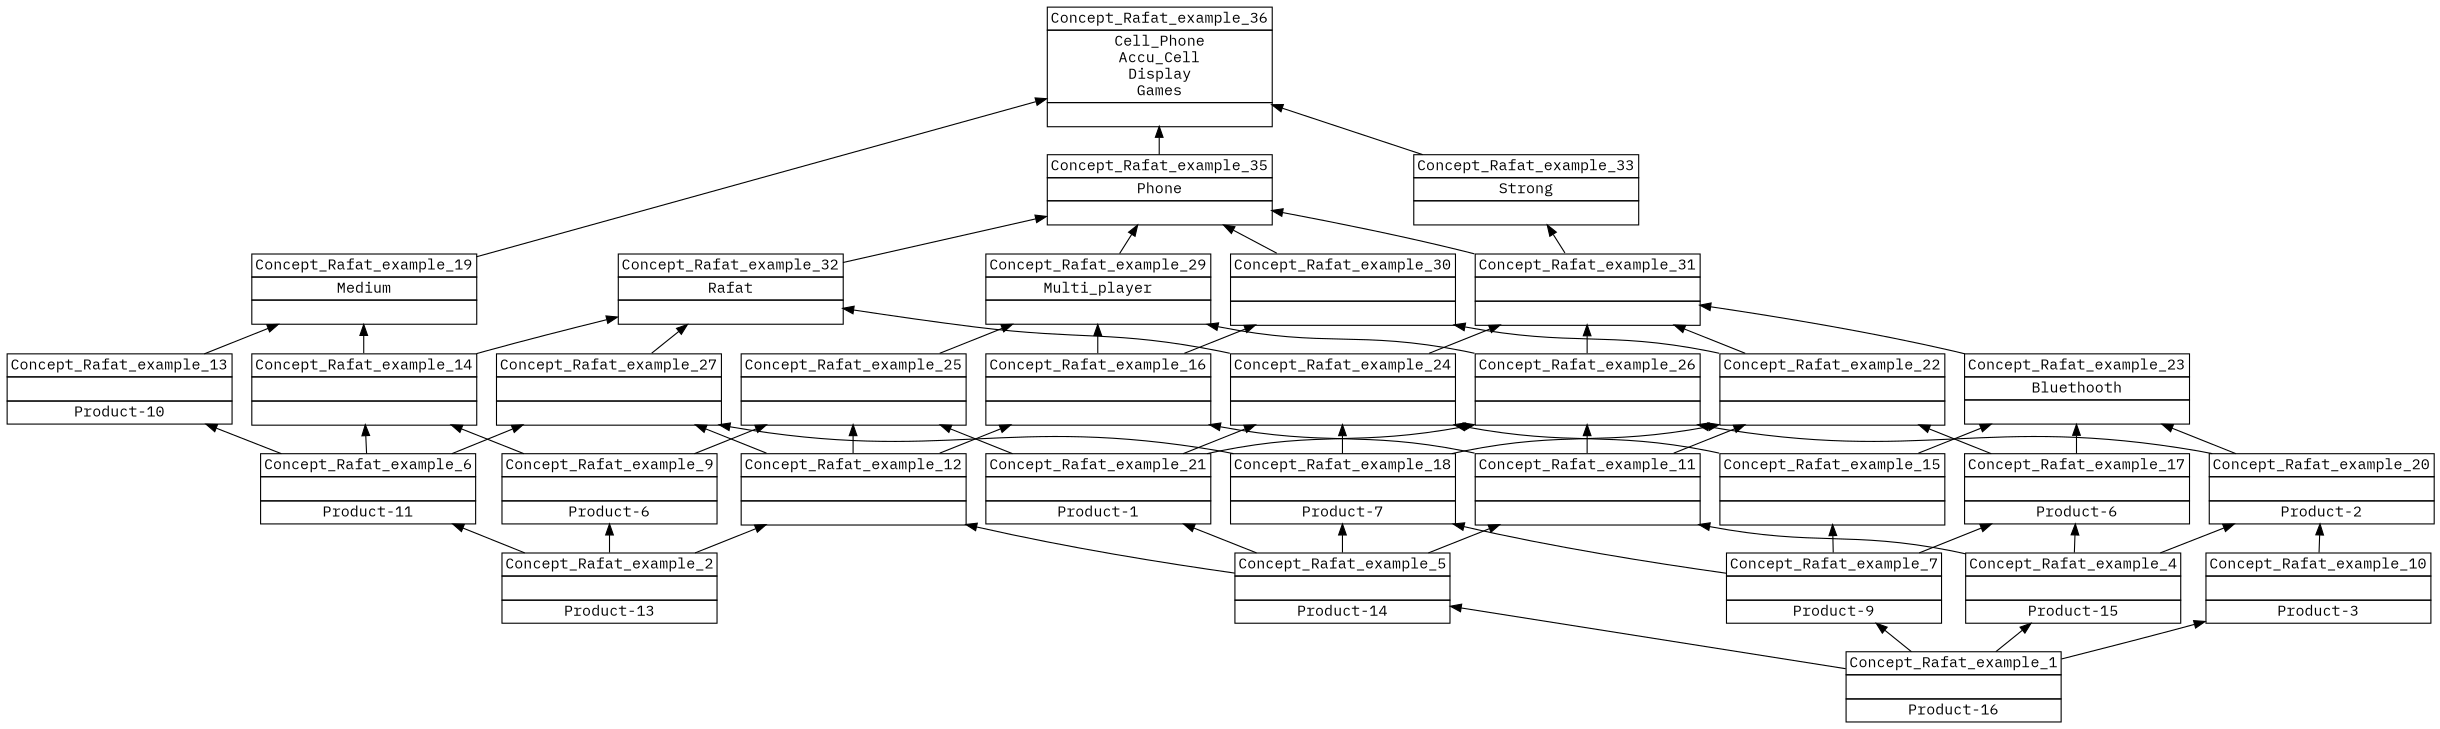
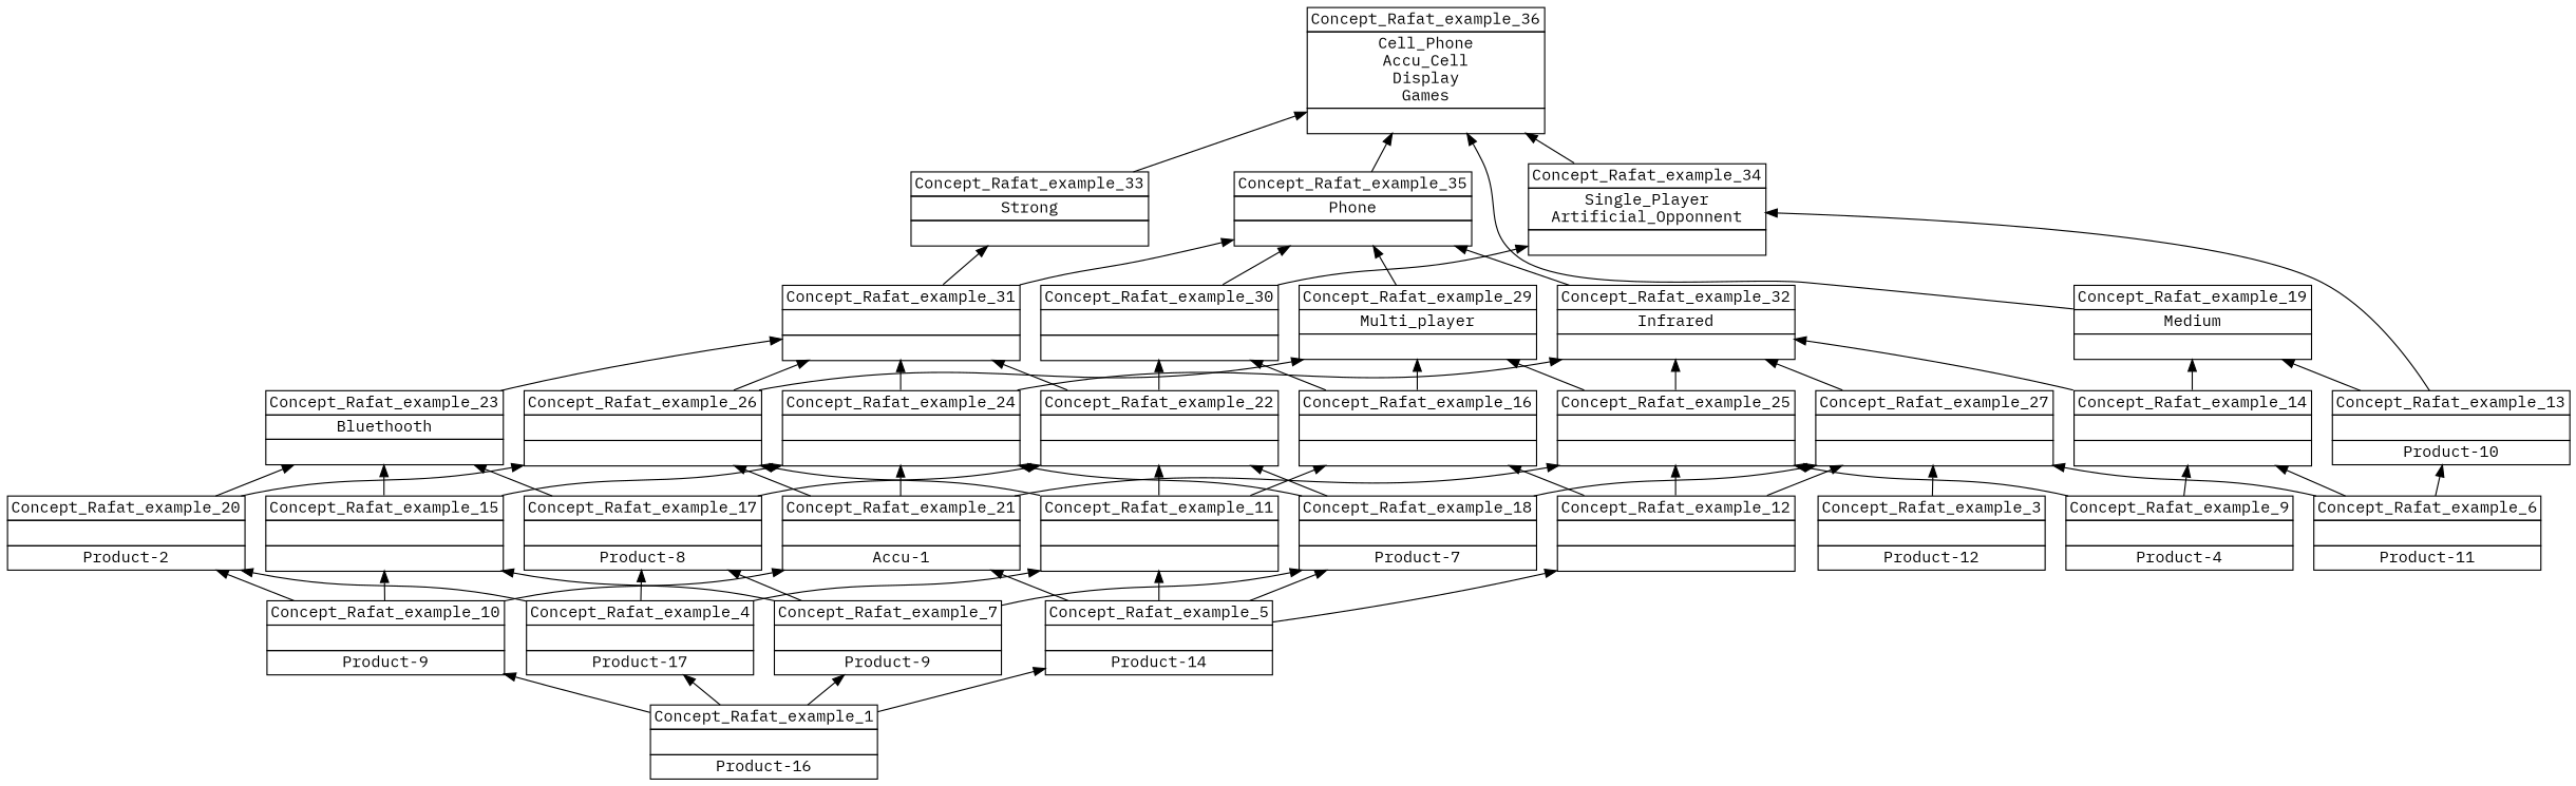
  digraph {
    fontname="IBM Plex Mono"
    nodesep=0.2
    rankdir=BT
    ranksep=0.3
    node [fontname="IBM Plex Mono" margin="0.03,0.03" shape=none]
    edge [fontname="IBM Plex Mono" headport=p tailport=p]
    n1 [label=<<table border="0" cellborder="1" cellspacing="0" port="p"><tr><td>Concept_Rafat_example_36</td></tr><tr><td>Cell_Phone<br/>Accu_Cell<br/>Display<br/>Games<br/></td></tr><tr><td><br/></td></tr></table>>]
    n2 [label=<<table border="0" cellborder="1" cellspacing="0" port="p"><tr><td>Concept_Rafat_example_35</td></tr><tr><td>Phone<br/></td></tr><tr><td><br/></td></tr></table>>]
-   n3 [label=<<table border="0" cellborder="1" cellspacing="0" port="p"><tr><td>Concept_Rafat_example_32</td></tr><tr><td>Rafat<br/></td></tr><tr><td><br/></td></tr></table>>]
+   n3 [label=<<table border="0" cellborder="1" cellspacing="0" port="p"><tr><td>Concept_Rafat_example_32</td></tr><tr><td>Infrared<br/></td></tr><tr><td><br/></td></tr></table>>]
    n4 [label=<<table border="0" cellborder="1" cellspacing="0" port="p"><tr><td>Concept_Rafat_example_15</td></tr><tr><td><br/></td></tr><tr><td><br/></td></tr></table>>]
    n5 [label=<<table border="0" cellborder="1" cellspacing="0" port="p"><tr><td>Concept_Rafat_example_23</td></tr><tr><td>Bluethooth<br/></td></tr><tr><td><br/></td></tr></table>>]
    n6 [label=<<table border="0" cellborder="1" cellspacing="0" port="p"><tr><td>Concept_Rafat_example_24</td></tr><tr><td><br/></td></tr><tr><td><br/></td></tr></table>>]
    n7 [label=<<table border="0" cellborder="1" cellspacing="0" port="p"><tr><td>Concept_Rafat_example_31</td></tr><tr><td><br/></td></tr><tr><td><br/></td></tr></table>>]
    n8 [label=<<table border="0" cellborder="1" cellspacing="0" port="p"><tr><td>Concept_Rafat_example_33</td></tr><tr><td>Strong<br/></td></tr><tr><td><br/></td></tr></table>>]
+   n9 [label=<<table border="0" cellborder="1" cellspacing="0" port="p"><tr><td>Concept_Rafat_example_3</td></tr><tr><td><br/></td></tr><tr><td>Product-12<br/></td></tr></table>>]
    n10 [label=<<table border="0" cellborder="1" cellspacing="0" port="p"><tr><td>Concept_Rafat_example_27</td></tr><tr><td><br/></td></tr><tr><td><br/></td></tr></table>>]
-   n11 [label=<<table border="0" cellborder="1" cellspacing="0" port="p"><tr><td>Concept_Rafat_example_2</td></tr><tr><td><br/></td></tr><tr><td>Product-13<br/></td></tr></table>>]
-   n12 [label=<<table border="0" cellborder="1" cellspacing="0" port="p"><tr><td>Concept_Rafat_example_9</td></tr><tr><td><br/></td></tr><tr><td>Product-6<br/></td></tr></table>>]
+   n12 [label=<<table border="0" cellborder="1" cellspacing="0" port="p"><tr><td>Concept_Rafat_example_9</td></tr><tr><td><br/></td></tr><tr><td>Product-4<br/></td></tr></table>>]
    n13 [label=<<table border="0" cellborder="1" cellspacing="0" port="p"><tr><td>Concept_Rafat_example_6</td></tr><tr><td><br/></td></tr><tr><td>Product-11<br/></td></tr></table>>]
    n14 [label=<<table border="0" cellborder="1" cellspacing="0" port="p"><tr><td>Concept_Rafat_example_12</td></tr><tr><td><br/></td></tr><tr><td><br/></td></tr></table>>]
    n15 [label=<<table border="0" cellborder="1" cellspacing="0" port="p"><tr><td>Concept_Rafat_example_1</td></tr><tr><td><br/></td></tr><tr><td>Product-16<br/></td></tr></table>>]
-   n16 [label=<<table border="0" cellborder="1" cellspacing="0" port="p"><tr><td>Concept_Rafat_example_10</td></tr><tr><td><br/></td></tr><tr><td>Product-3<br/></td></tr></table>>]
+   n16 [label=<<table border="0" cellborder="1" cellspacing="0" port="p"><tr><td>Concept_Rafat_example_10</td></tr><tr><td><br/></td></tr><tr><td>Product-9<br/></td></tr></table>>]
    n17 [label=<<table border="0" cellborder="1" cellspacing="0" port="p"><tr><td>Concept_Rafat_example_5</td></tr><tr><td><br/></td></tr><tr><td>Product-14<br/></td></tr></table>>]
    n18 [label=<<table border="0" cellborder="1" cellspacing="0" port="p"><tr><td>Concept_Rafat_example_7</td></tr><tr><td><br/></td></tr><tr><td>Product-9<br/></td></tr></table>>]
-   n19 [label=<<table border="0" cellborder="1" cellspacing="0" port="p"><tr><td>Concept_Rafat_example_4</td></tr><tr><td><br/></td></tr><tr><td>Product-15<br/></td></tr></table>>]
+   n19 [label=<<table border="0" cellborder="1" cellspacing="0" port="p"><tr><td>Concept_Rafat_example_4</td></tr><tr><td><br/></td></tr><tr><td>Product-17<br/></td></tr></table>>]
    n20 [label=<<table border="0" cellborder="1" cellspacing="0" port="p"><tr><td>Concept_Rafat_example_14</td></tr><tr><td><br/></td></tr><tr><td><br/></td></tr></table>>]
    n21 [label=<<table border="0" cellborder="1" cellspacing="0" port="p"><tr><td>Concept_Rafat_example_19</td></tr><tr><td>Medium<br/></td></tr><tr><td><br/></td></tr></table>>]
-   n23 [label=<<table border="0" cellborder="1" cellspacing="0" port="p"><tr><td>Concept_Rafat_example_21</td></tr><tr><td><br/></td></tr><tr><td>Product-1<br/></td></tr></table>>]
+   n22 [label=<<table border="0" cellborder="1" cellspacing="0" port="p"><tr><td>Concept_Rafat_example_34</td></tr><tr><td>Single_Player<br/>Artificial_Opponnent<br/></td></tr><tr><td><br/></td></tr></table>>]
+   n23 [label=<<table border="0" cellborder="1" cellspacing="0" port="p"><tr><td>Concept_Rafat_example_21</td></tr><tr><td><br/></td></tr><tr><td>Accu-1<br/></td></tr></table>>]
    n24 [label=<<table border="0" cellborder="1" cellspacing="0" port="p"><tr><td>Concept_Rafat_example_20</td></tr><tr><td><br/></td></tr><tr><td>Product-2<br/></td></tr></table>>]
    n25 [label=<<table border="0" cellborder="1" cellspacing="0" port="p"><tr><td>Concept_Rafat_example_25</td></tr><tr><td><br/></td></tr><tr><td><br/></td></tr></table>>]
    n26 [label=<<table border="0" cellborder="1" cellspacing="0" port="p"><tr><td>Concept_Rafat_example_26</td></tr><tr><td><br/></td></tr><tr><td><br/></td></tr></table>>]
    n27 [label=<<table border="0" cellborder="1" cellspacing="0" port="p"><tr><td>Concept_Rafat_example_29</td></tr><tr><td>Multi_player<br/></td></tr><tr><td><br/></td></tr></table>>]
    n28 [label=<<table border="0" cellborder="1" cellspacing="0" port="p"><tr><td>Concept_Rafat_example_13</td></tr><tr><td><br/></td></tr><tr><td>Product-10<br/></td></tr></table>>]
    n29 [label=<<table border="0" cellborder="1" cellspacing="0" port="p"><tr><td>Concept_Rafat_example_16</td></tr><tr><td><br/></td></tr><tr><td><br/></td></tr></table>>]
    n30 [label=<<table border="0" cellborder="1" cellspacing="0" port="p"><tr><td>Concept_Rafat_example_18</td></tr><tr><td><br/></td></tr><tr><td>Product-7<br/></td></tr></table>>]
    n31 [label=<<table border="0" cellborder="1" cellspacing="0" port="p"><tr><td>Concept_Rafat_example_11</td></tr><tr><td><br/></td></tr><tr><td><br/></td></tr></table>>]
-   n32 [label=<<table border="0" cellborder="1" cellspacing="0" port="p"><tr><td>Concept_Rafat_example_17</td></tr><tr><td><br/></td></tr><tr><td>Product-6<br/></td></tr></table>>]
+   n32 [label=<<table border="0" cellborder="1" cellspacing="0" port="p"><tr><td>Concept_Rafat_example_17</td></tr><tr><td><br/></td></tr><tr><td>Product-8<br/></td></tr></table>>]
    n33 [label=<<table border="0" cellborder="1" cellspacing="0" port="p"><tr><td>Concept_Rafat_example_22</td></tr><tr><td><br/></td></tr><tr><td><br/></td></tr></table>>]
    n34 [label=<<table border="0" cellborder="1" cellspacing="0" port="p"><tr><td>Concept_Rafat_example_30</td></tr><tr><td><br/></td></tr><tr><td><br/></td></tr></table>>]
    n2 -> n1
    n3 -> n2
    n4 -> n5
    n4 -> n6
    n5 -> n7
    n6 -> n3
    n6 -> n7
    n7 -> n2
    n7 -> n8
    n8 -> n1
+   n9 -> n10
    n10 -> n3
-   n11 -> n12
-   n11 -> n13
-   n11 -> n14
    n12 -> n20
    n12 -> n25
    n13 -> n10
    n13 -> n20
    n13 -> n28
    n14 -> n10
    n14 -> n25
    n14 -> n29
    n15 -> n16
    n15 -> n17
    n15 -> n18
    n15 -> n19
+   n16 -> n4
+   n16 -> n23
    n16 -> n24
    n17 -> n14
    n17 -> n23
    n17 -> n30
    n17 -> n31
    n18 -> n4
    n18 -> n30
    n18 -> n32
    n19 -> n24
    n19 -> n31
    n19 -> n32
    n20 -> n3
    n20 -> n21
    n21 -> n1
+   n22 -> n1
    n23 -> n6
    n23 -> n25
    n23 -> n26
    n24 -> n5
    n24 -> n26
+   n25 -> n3
    n25 -> n27
    n26 -> n7
    n26 -> n27
    n27 -> n2
    n28 -> n21
+   n28 -> n22
    n29 -> n27
    n29 -> n34
    n30 -> n6
    n30 -> n10
    n30 -> n33
    n31 -> n26
    n31 -> n29
    n31 -> n33
    n32 -> n5
    n32 -> n33
    n33 -> n7
    n33 -> n34
    n34 -> n2
+   n34 -> n22
  }
